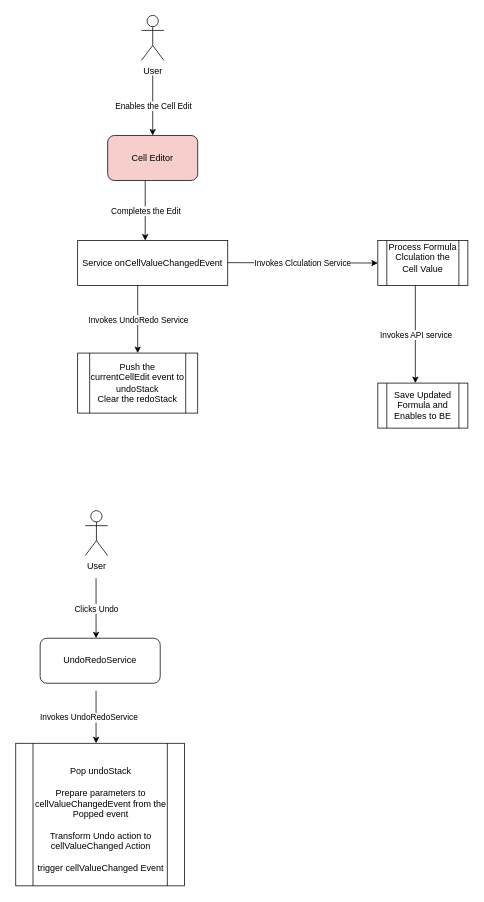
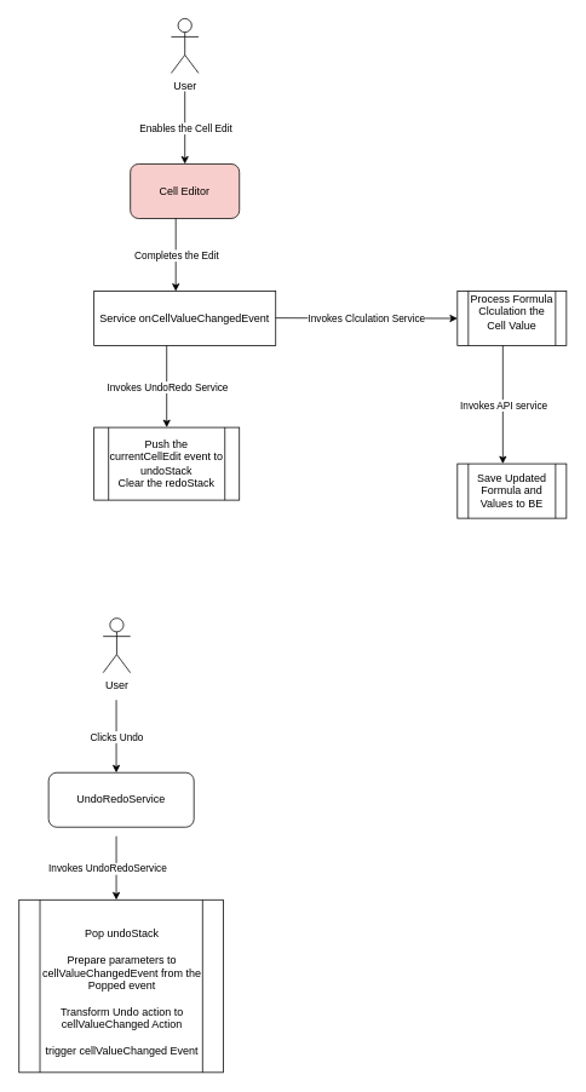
  <mxCell id="0" style=";html=1;" />
  <mxCell id="1" style=";html=1;" parent="0" />
  <mxCell id="2" value="" style="endArrow=classic;html=1;rounded=0;" edge="1" parent="1"><mxGeometry relative="1" as="geometry"><mxPoint x="203" y="100" as="sourcePoint" /><mxPoint x="203" y="180" as="targetPoint" /></mxGeometry></mxCell>
  <mxCell id="3" value="Enables the Cell Edit" style="edgeLabel;resizable=0;html=1;;align=center;verticalAlign=middle;" connectable="0" vertex="1" parent="2"><mxGeometry relative="1" as="geometry" /></mxCell>
  <mxCell id="4" value="Cell Editor" style="rounded=1;whiteSpace=wrap;html=1;fillColor=#f8cecc;" vertex="1" parent="1"><mxGeometry x="143" y="180" width="120" height="60" as="geometry" /></mxCell>
  <mxCell id="5" value="" style="endArrow=classic;html=1;rounded=0;" edge="1" parent="1"><mxGeometry relative="1" as="geometry"><mxPoint x="193" y="240" as="sourcePoint" /><mxPoint x="193" y="320" as="targetPoint" /></mxGeometry></mxCell>
  <mxCell id="6" value="Completes the Edit" style="edgeLabel;resizable=0;html=1;;align=center;verticalAlign=middle;" connectable="0" vertex="1" parent="5"><mxGeometry relative="1" as="geometry" /></mxCell>
  <mxCell id="7" value="Service onCellValueChangedEvent" style="rounded=0;whiteSpace=wrap;html=1;" vertex="1" parent="1"><mxGeometry x="103" y="320" width="200" height="60" as="geometry" /></mxCell>
  <mxCell id="8" value="" style="endArrow=classic;html=1;rounded=0;" edge="1" parent="1"><mxGeometry relative="1" as="geometry"><mxPoint x="183" y="380" as="sourcePoint" /><mxPoint x="183" y="470" as="targetPoint" /></mxGeometry></mxCell>
  <mxCell id="9" value="Invokes UndoRedo Service" style="edgeLabel;resizable=0;html=1;;align=center;verticalAlign=middle;" connectable="0" vertex="1" parent="8"><mxGeometry relative="1" as="geometry" /></mxCell>
  <mxCell id="10" value="" style="endArrow=classic;html=1;rounded=0;" edge="1" parent="1"><mxGeometry relative="1" as="geometry"><mxPoint x="303" y="349.5" as="sourcePoint" /><mxPoint x="503" y="350" as="targetPoint" /></mxGeometry></mxCell>
  <mxCell id="11" value="Invokes Clculation Service" style="edgeLabel;resizable=0;html=1;;align=center;verticalAlign=middle;" connectable="0" vertex="1" parent="10"><mxGeometry relative="1" as="geometry" /></mxCell>
  <mxCell id="12" value="Process Formula&lt;div&gt;Clculation the Cell Value&lt;/div&gt;&lt;div&gt;&lt;br&gt;&lt;/div&gt;" style="shape=process;whiteSpace=wrap;html=1;backgroundOutline=1;" vertex="1" parent="1"><mxGeometry x="503" y="320" width="120" height="60" as="geometry" /></mxCell>
  <mxCell id="13" value="Push the currentCellEdit event to undoStack&lt;br&gt;Clear the redoStack" style="shape=process;whiteSpace=wrap;html=1;backgroundOutline=1;" vertex="1" parent="1"><mxGeometry x="103" y="470" width="160" height="80" as="geometry" /></mxCell>
  <mxCell id="14" value="" style="endArrow=classic;html=1;rounded=0;" edge="1" parent="1"><mxGeometry relative="1" as="geometry"><mxPoint x="553" y="380" as="sourcePoint" /><mxPoint x="553" y="510" as="targetPoint" /></mxGeometry></mxCell>
  <mxCell id="15" value="Invokes API service" style="edgeLabel;resizable=0;html=1;;align=center;verticalAlign=middle;" connectable="0" vertex="1" parent="14"><mxGeometry relative="1" as="geometry" /></mxCell>
- <mxCell id="16" value="Save Updated Formula and Enables to BE" style="shape=process;whiteSpace=wrap;html=1;backgroundOutline=1;" vertex="1" parent="1"><mxGeometry x="503" y="510" width="120" height="60" as="geometry" /></mxCell>
+ <mxCell id="16" value="Save Updated Formula and Values to BE" style="shape=process;whiteSpace=wrap;html=1;backgroundOutline=1;" vertex="1" parent="1"><mxGeometry x="503" y="510" width="120" height="60" as="geometry" /></mxCell>
  <mxCell id="17" value="User" style="shape=umlActor;verticalLabelPosition=bottom;verticalAlign=top;html=1;outlineConnect=0;" vertex="1" parent="1"><mxGeometry x="188" y="20" width="30" height="60" as="geometry" /></mxCell>
  <mxCell id="18" value="User" style="shape=umlActor;verticalLabelPosition=bottom;verticalAlign=top;html=1;outlineConnect=0;" vertex="1" parent="1"><mxGeometry x="113" y="680" width="30" height="60" as="geometry" /></mxCell>
  <mxCell id="19" value="" style="endArrow=classic;html=1;rounded=0;" edge="1" parent="1"><mxGeometry relative="1" as="geometry"><mxPoint x="127.5" y="770" as="sourcePoint" /><mxPoint x="127.5" y="850" as="targetPoint" /></mxGeometry></mxCell>
  <mxCell id="20" value="Clicks Undo" style="edgeLabel;resizable=0;html=1;;align=center;verticalAlign=middle;" connectable="0" vertex="1" parent="19"><mxGeometry relative="1" as="geometry" /></mxCell>
  <mxCell id="21" value="UndoRedoService" style="rounded=1;whiteSpace=wrap;html=1;" vertex="1" parent="1"><mxGeometry x="53" y="850" width="160" height="60" as="geometry" /></mxCell>
  <mxCell id="22" value="" style="endArrow=classic;html=1;rounded=0;" edge="1" parent="1"><mxGeometry relative="1" as="geometry"><mxPoint x="127.5" y="920" as="sourcePoint" /><mxPoint x="127.5" y="990" as="targetPoint" /></mxGeometry></mxCell>
  <mxCell id="23" value="Invokes UndoRedoService" style="edgeLabel;resizable=0;html=1;;align=center;verticalAlign=middle;" connectable="0" vertex="1" parent="22"><mxGeometry relative="1" as="geometry"><mxPoint x="-10" as="offset" /></mxGeometry></mxCell>
  <mxCell id="24" value="&lt;div&gt;&lt;br&gt;&lt;/div&gt;&lt;div&gt;&lt;br&gt;&lt;/div&gt;&lt;div&gt;&lt;br&gt;&lt;/div&gt;Pop undoStack&lt;div&gt;&lt;br&gt;&lt;/div&gt;&lt;div&gt;Prepare parameters to cellValueChangedEvent from the Popped event&lt;/div&gt;&lt;div&gt;&lt;br&gt;&lt;div&gt;Transform Undo action to cellValueChanged Action&lt;br&gt;&lt;br&gt;trigger cellValueChanged Event&lt;br&gt;&lt;br&gt;&lt;br&gt;&lt;/div&gt;&lt;/div&gt;" style="shape=process;whiteSpace=wrap;html=1;backgroundOutline=1;" vertex="1" parent="1"><mxGeometry x="20.5" y="990" width="225" height="190" as="geometry" /></mxCell>
